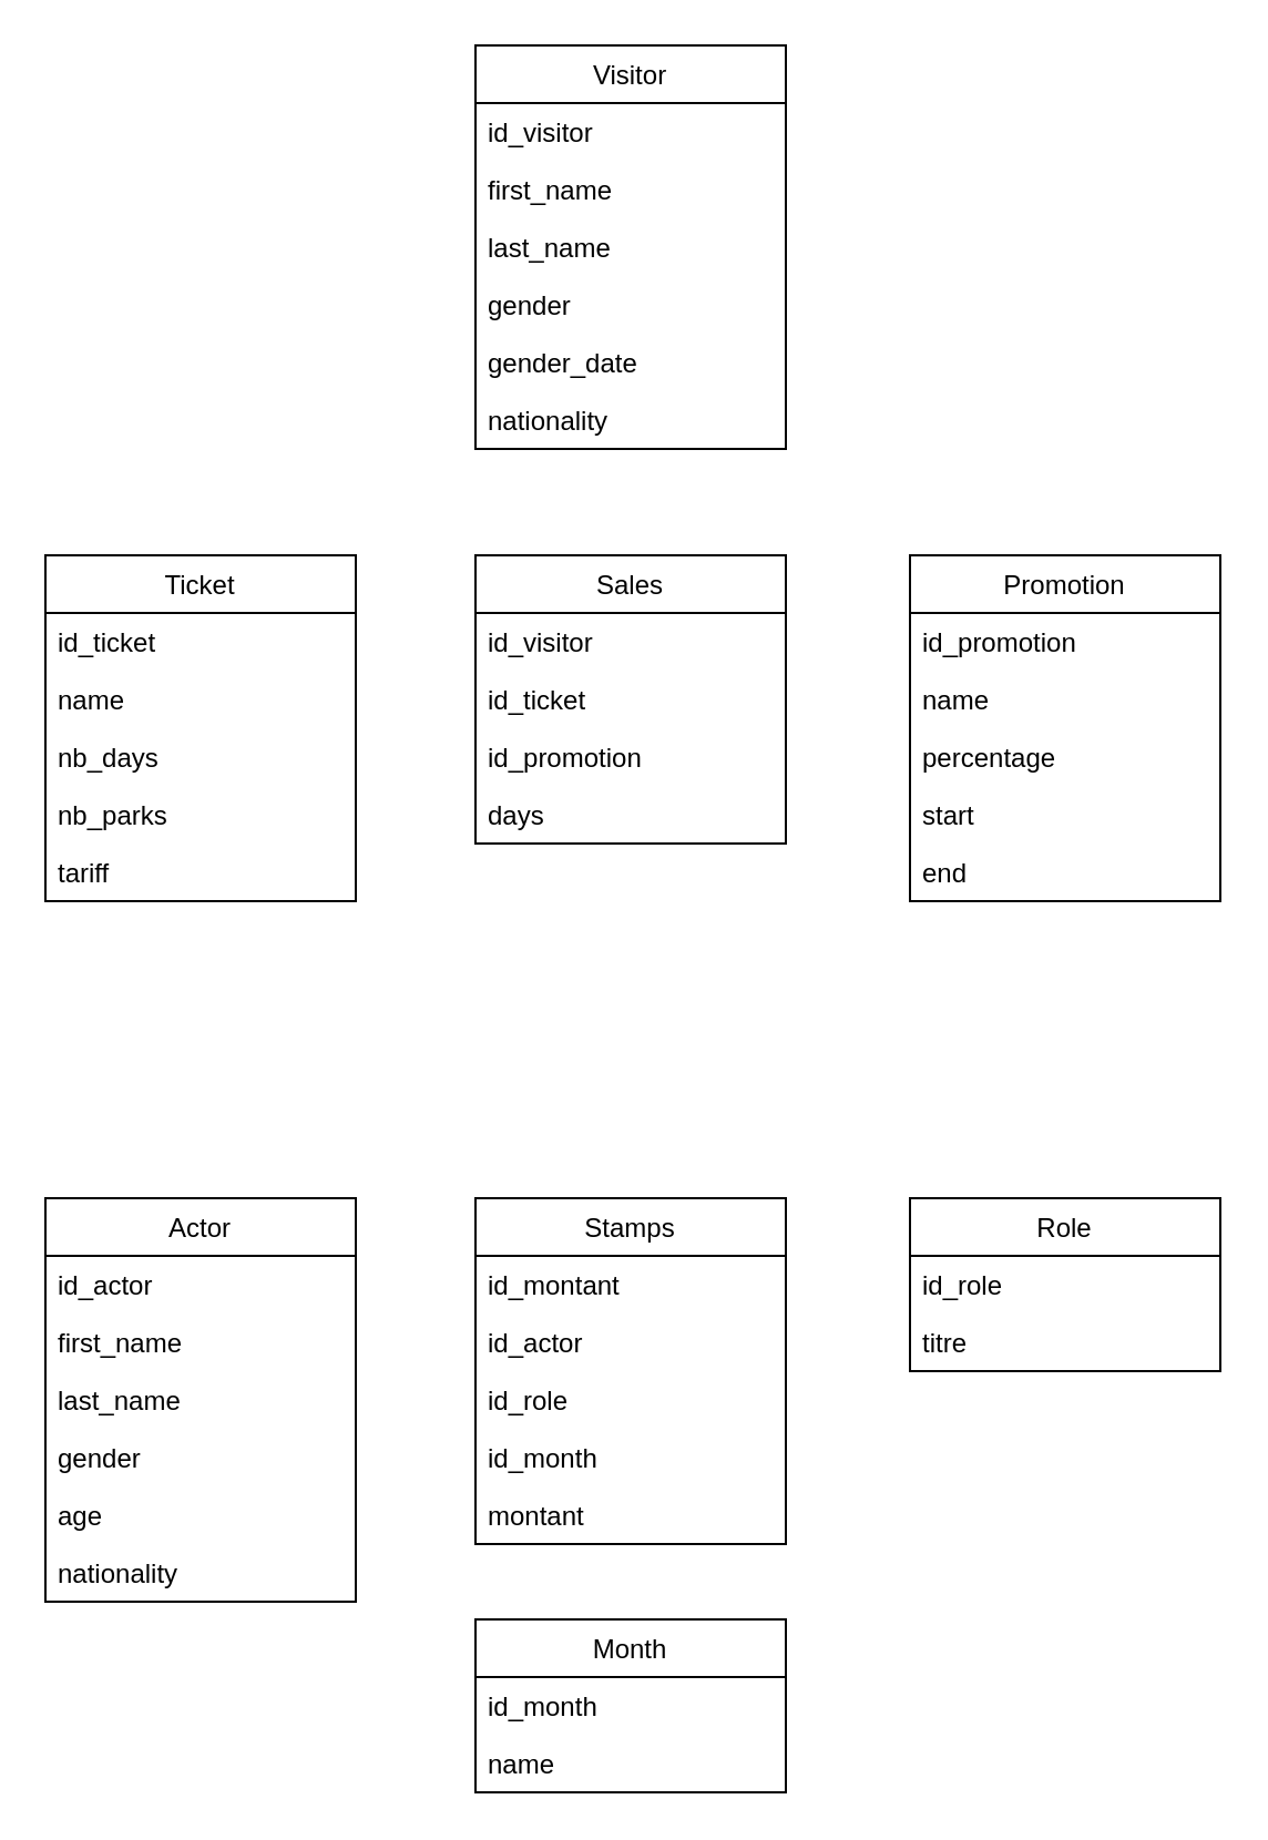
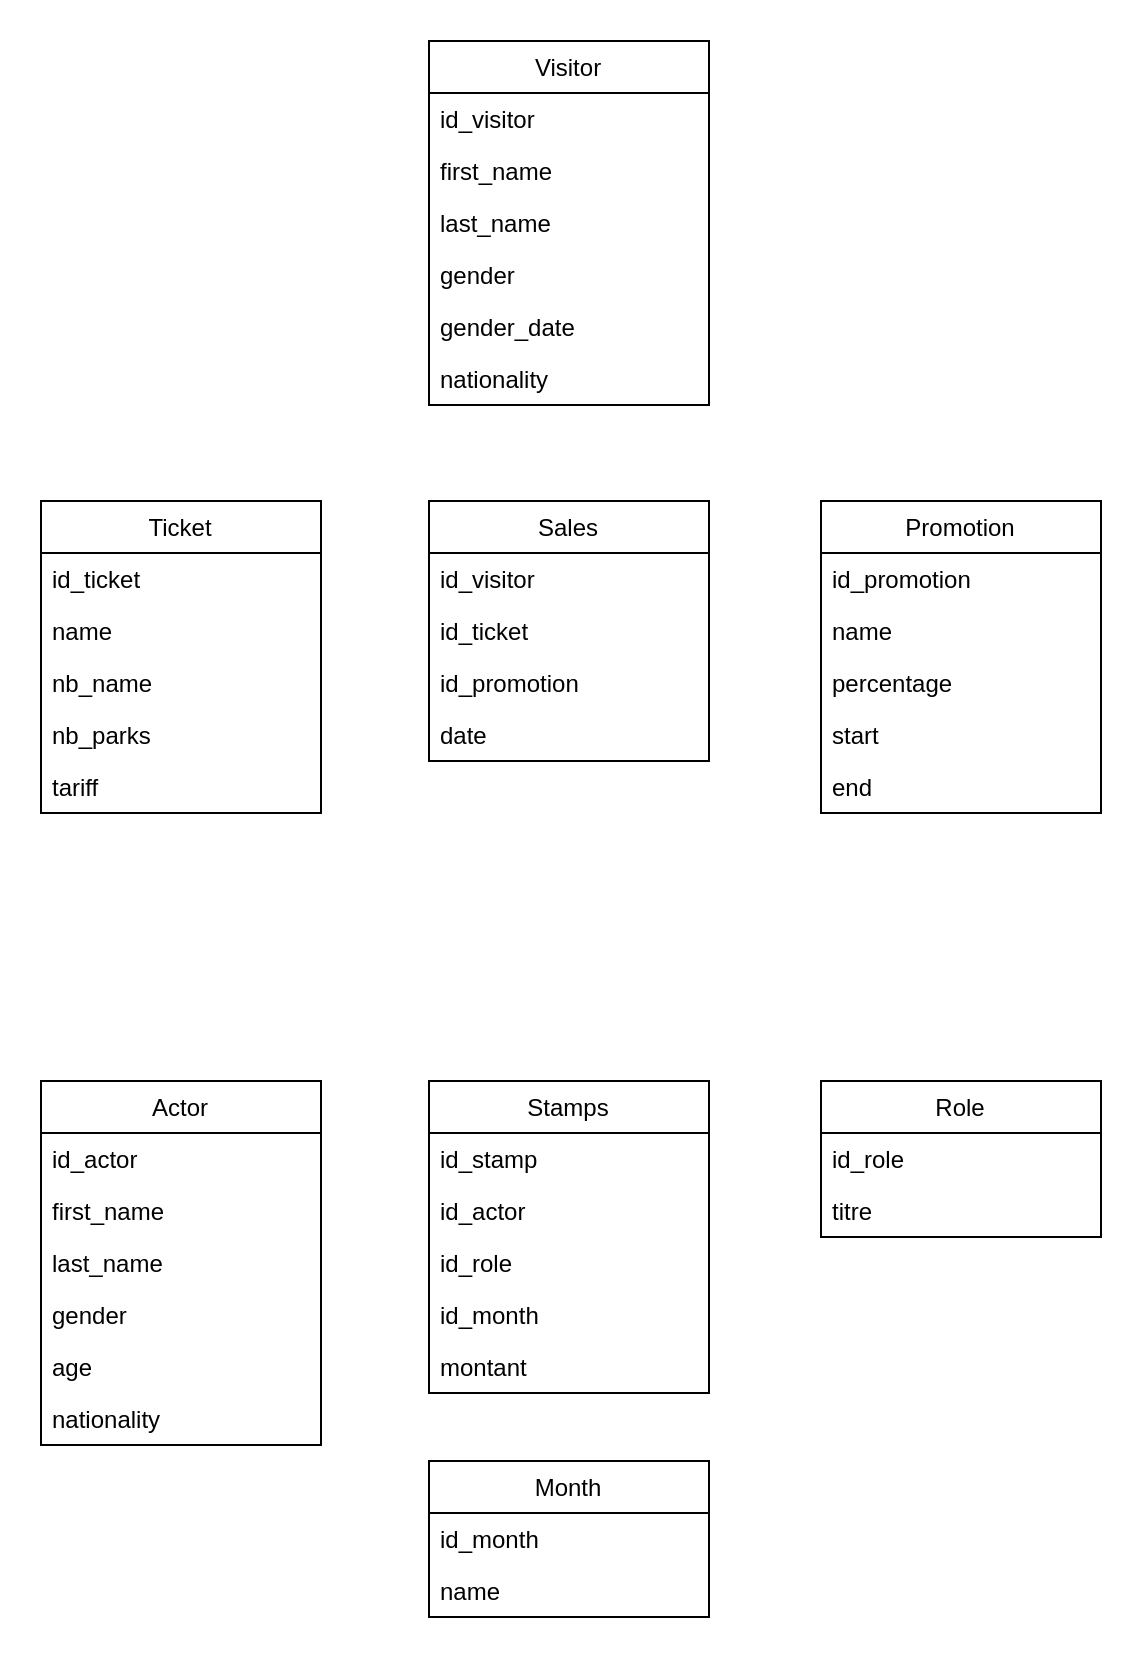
  <mxCell id="0" />
  <mxCell id="1" parent="0" />
  <mxCell id="2" value="Sales" style="swimlane;fontStyle=0;childLayout=stackLayout;horizontal=1;startSize=26;fillColor=none;horizontalStack=0;resizeParent=1;resizeParentMax=0;resizeLast=0;collapsible=1;marginBottom=0;" vertex="1" parent="1"><mxGeometry x="214" y="250" width="140" height="130" as="geometry"><mxRectangle x="210" y="180" width="60" height="26" as="alternateBounds" /></mxGeometry></mxCell>
  <mxCell id="3" value="id_visitor" style="text;strokeColor=none;fillColor=none;align=left;verticalAlign=top;spacingLeft=4;spacingRight=4;overflow=hidden;rotatable=0;points=[[0,0.5],[1,0.5]];portConstraint=eastwest;" vertex="1" parent="2"><mxGeometry y="26" width="140" height="26" as="geometry" /></mxCell>
  <mxCell id="4" value="id_ticket" style="text;strokeColor=none;fillColor=none;align=left;verticalAlign=top;spacingLeft=4;spacingRight=4;overflow=hidden;rotatable=0;points=[[0,0.5],[1,0.5]];portConstraint=eastwest;" vertex="1" parent="2"><mxGeometry y="52" width="140" height="26" as="geometry" /></mxCell>
  <mxCell id="5" value="id_promotion" style="text;strokeColor=none;fillColor=none;align=left;verticalAlign=top;spacingLeft=4;spacingRight=4;overflow=hidden;rotatable=0;points=[[0,0.5],[1,0.5]];portConstraint=eastwest;" vertex="1" parent="2"><mxGeometry y="78" width="140" height="26" as="geometry" /></mxCell>
- <mxCell id="6" value="days" style="text;strokeColor=none;fillColor=none;align=left;verticalAlign=top;spacingLeft=4;spacingRight=4;overflow=hidden;rotatable=0;points=[[0,0.5],[1,0.5]];portConstraint=eastwest;" vertex="1" parent="2"><mxGeometry y="104" width="140" height="26" as="geometry" /></mxCell>
+ <mxCell id="6" value="date" style="text;strokeColor=none;fillColor=none;align=left;verticalAlign=top;spacingLeft=4;spacingRight=4;overflow=hidden;rotatable=0;points=[[0,0.5],[1,0.5]];portConstraint=eastwest;" vertex="1" parent="2"><mxGeometry y="104" width="140" height="26" as="geometry" /></mxCell>
  <mxCell id="7" value="Ticket" style="swimlane;fontStyle=0;childLayout=stackLayout;horizontal=1;startSize=26;fillColor=none;horizontalStack=0;resizeParent=1;resizeParentMax=0;resizeLast=0;collapsible=1;marginBottom=0;" vertex="1" parent="1"><mxGeometry x="20" y="250" width="140" height="156" as="geometry"><mxRectangle x="210" y="180" width="60" height="26" as="alternateBounds" /></mxGeometry></mxCell>
  <mxCell id="8" value="id_ticket" style="text;strokeColor=none;fillColor=none;align=left;verticalAlign=top;spacingLeft=4;spacingRight=4;overflow=hidden;rotatable=0;points=[[0,0.5],[1,0.5]];portConstraint=eastwest;" vertex="1" parent="7"><mxGeometry y="26" width="140" height="26" as="geometry" /></mxCell>
  <mxCell id="9" value="name" style="text;strokeColor=none;fillColor=none;align=left;verticalAlign=top;spacingLeft=4;spacingRight=4;overflow=hidden;rotatable=0;points=[[0,0.5],[1,0.5]];portConstraint=eastwest;" vertex="1" parent="7"><mxGeometry y="52" width="140" height="26" as="geometry" /></mxCell>
- <mxCell id="10" value="nb_days" style="text;strokeColor=none;fillColor=none;align=left;verticalAlign=top;spacingLeft=4;spacingRight=4;overflow=hidden;rotatable=0;points=[[0,0.5],[1,0.5]];portConstraint=eastwest;" vertex="1" parent="7"><mxGeometry y="78" width="140" height="26" as="geometry" /></mxCell>
+ <mxCell id="10" value="nb_name" style="text;strokeColor=none;fillColor=none;align=left;verticalAlign=top;spacingLeft=4;spacingRight=4;overflow=hidden;rotatable=0;points=[[0,0.5],[1,0.5]];portConstraint=eastwest;" vertex="1" parent="7"><mxGeometry y="78" width="140" height="26" as="geometry" /></mxCell>
  <mxCell id="11" value="nb_parks" style="text;strokeColor=none;fillColor=none;align=left;verticalAlign=top;spacingLeft=4;spacingRight=4;overflow=hidden;rotatable=0;points=[[0,0.5],[1,0.5]];portConstraint=eastwest;" vertex="1" parent="7"><mxGeometry y="104" width="140" height="26" as="geometry" /></mxCell>
  <mxCell id="12" value="tariff" style="text;strokeColor=none;fillColor=none;align=left;verticalAlign=top;spacingLeft=4;spacingRight=4;overflow=hidden;rotatable=0;points=[[0,0.5],[1,0.5]];portConstraint=eastwest;" vertex="1" parent="7"><mxGeometry y="130" width="140" height="26" as="geometry" /></mxCell>
  <mxCell id="13" value="Promotion" style="swimlane;fontStyle=0;childLayout=stackLayout;horizontal=1;startSize=26;fillColor=none;horizontalStack=0;resizeParent=1;resizeParentMax=0;resizeLast=0;collapsible=1;marginBottom=0;" vertex="1" parent="1"><mxGeometry x="410" y="250" width="140" height="156" as="geometry"><mxRectangle x="210" y="180" width="60" height="26" as="alternateBounds" /></mxGeometry></mxCell>
  <mxCell id="14" value="id_promotion" style="text;strokeColor=none;fillColor=none;align=left;verticalAlign=top;spacingLeft=4;spacingRight=4;overflow=hidden;rotatable=0;points=[[0,0.5],[1,0.5]];portConstraint=eastwest;" vertex="1" parent="13"><mxGeometry y="26" width="140" height="26" as="geometry" /></mxCell>
  <mxCell id="15" value="name" style="text;strokeColor=none;fillColor=none;align=left;verticalAlign=top;spacingLeft=4;spacingRight=4;overflow=hidden;rotatable=0;points=[[0,0.5],[1,0.5]];portConstraint=eastwest;" vertex="1" parent="13"><mxGeometry y="52" width="140" height="26" as="geometry" /></mxCell>
  <mxCell id="16" value="percentage" style="text;strokeColor=none;fillColor=none;align=left;verticalAlign=top;spacingLeft=4;spacingRight=4;overflow=hidden;rotatable=0;points=[[0,0.5],[1,0.5]];portConstraint=eastwest;" vertex="1" parent="13"><mxGeometry y="78" width="140" height="26" as="geometry" /></mxCell>
  <mxCell id="17" value="start" style="text;strokeColor=none;fillColor=none;align=left;verticalAlign=top;spacingLeft=4;spacingRight=4;overflow=hidden;rotatable=0;points=[[0,0.5],[1,0.5]];portConstraint=eastwest;" vertex="1" parent="13"><mxGeometry y="104" width="140" height="26" as="geometry" /></mxCell>
  <mxCell id="18" value="end" style="text;strokeColor=none;fillColor=none;align=left;verticalAlign=top;spacingLeft=4;spacingRight=4;overflow=hidden;rotatable=0;points=[[0,0.5],[1,0.5]];portConstraint=eastwest;" vertex="1" parent="13"><mxGeometry y="130" width="140" height="26" as="geometry" /></mxCell>
  <mxCell id="19" value="Visitor" style="swimlane;fontStyle=0;childLayout=stackLayout;horizontal=1;startSize=26;fillColor=none;horizontalStack=0;resizeParent=1;resizeParentMax=0;resizeLast=0;collapsible=1;marginBottom=0;" vertex="1" parent="1"><mxGeometry x="214" y="20" width="140" height="182" as="geometry"><mxRectangle x="210" y="180" width="60" height="26" as="alternateBounds" /></mxGeometry></mxCell>
  <mxCell id="20" value="id_visitor" style="text;strokeColor=none;fillColor=none;align=left;verticalAlign=top;spacingLeft=4;spacingRight=4;overflow=hidden;rotatable=0;points=[[0,0.5],[1,0.5]];portConstraint=eastwest;" vertex="1" parent="19"><mxGeometry y="26" width="140" height="26" as="geometry" /></mxCell>
  <mxCell id="21" value="first_name" style="text;strokeColor=none;fillColor=none;align=left;verticalAlign=top;spacingLeft=4;spacingRight=4;overflow=hidden;rotatable=0;points=[[0,0.5],[1,0.5]];portConstraint=eastwest;" vertex="1" parent="19"><mxGeometry y="52" width="140" height="26" as="geometry" /></mxCell>
  <mxCell id="22" value="last_name" style="text;strokeColor=none;fillColor=none;align=left;verticalAlign=top;spacingLeft=4;spacingRight=4;overflow=hidden;rotatable=0;points=[[0,0.5],[1,0.5]];portConstraint=eastwest;" vertex="1" parent="19"><mxGeometry y="78" width="140" height="26" as="geometry" /></mxCell>
  <mxCell id="23" value="gender" style="text;strokeColor=none;fillColor=none;align=left;verticalAlign=top;spacingLeft=4;spacingRight=4;overflow=hidden;rotatable=0;points=[[0,0.5],[1,0.5]];portConstraint=eastwest;" vertex="1" parent="19"><mxGeometry y="104" width="140" height="26" as="geometry" /></mxCell>
  <mxCell id="24" value="gender_date" style="text;strokeColor=none;fillColor=none;align=left;verticalAlign=top;spacingLeft=4;spacingRight=4;overflow=hidden;rotatable=0;points=[[0,0.5],[1,0.5]];portConstraint=eastwest;" vertex="1" parent="19"><mxGeometry y="130" width="140" height="26" as="geometry" /></mxCell>
  <mxCell id="25" value="nationality" style="text;strokeColor=none;fillColor=none;align=left;verticalAlign=top;spacingLeft=4;spacingRight=4;overflow=hidden;rotatable=0;points=[[0,0.5],[1,0.5]];portConstraint=eastwest;" vertex="1" parent="19"><mxGeometry y="156" width="140" height="26" as="geometry" /></mxCell>
  <mxCell id="26" value="Stamps" style="swimlane;fontStyle=0;childLayout=stackLayout;horizontal=1;startSize=26;fillColor=none;horizontalStack=0;resizeParent=1;resizeParentMax=0;resizeLast=0;collapsible=1;marginBottom=0;" vertex="1" parent="1"><mxGeometry x="214" y="540" width="140" height="156" as="geometry"><mxRectangle x="210" y="180" width="60" height="26" as="alternateBounds" /></mxGeometry></mxCell>
- <mxCell id="27" value="id_montant" style="text;strokeColor=none;fillColor=none;align=left;verticalAlign=top;spacingLeft=4;spacingRight=4;overflow=hidden;rotatable=0;points=[[0,0.5],[1,0.5]];portConstraint=eastwest;" vertex="1" parent="26"><mxGeometry y="26" width="140" height="26" as="geometry" /></mxCell>
+ <mxCell id="27" value="id_stamp" style="text;strokeColor=none;fillColor=none;align=left;verticalAlign=top;spacingLeft=4;spacingRight=4;overflow=hidden;rotatable=0;points=[[0,0.5],[1,0.5]];portConstraint=eastwest;" vertex="1" parent="26"><mxGeometry y="26" width="140" height="26" as="geometry" /></mxCell>
  <mxCell id="28" value="id_actor" style="text;strokeColor=none;fillColor=none;align=left;verticalAlign=top;spacingLeft=4;spacingRight=4;overflow=hidden;rotatable=0;points=[[0,0.5],[1,0.5]];portConstraint=eastwest;" vertex="1" parent="26"><mxGeometry y="52" width="140" height="26" as="geometry" /></mxCell>
  <mxCell id="29" value="id_role" style="text;strokeColor=none;fillColor=none;align=left;verticalAlign=top;spacingLeft=4;spacingRight=4;overflow=hidden;rotatable=0;points=[[0,0.5],[1,0.5]];portConstraint=eastwest;" vertex="1" parent="26"><mxGeometry y="78" width="140" height="26" as="geometry" /></mxCell>
  <mxCell id="30" value="id_month" style="text;strokeColor=none;fillColor=none;align=left;verticalAlign=top;spacingLeft=4;spacingRight=4;overflow=hidden;rotatable=0;points=[[0,0.5],[1,0.5]];portConstraint=eastwest;" vertex="1" parent="26"><mxGeometry y="104" width="140" height="26" as="geometry" /></mxCell>
  <mxCell id="31" value="montant" style="text;strokeColor=none;fillColor=none;align=left;verticalAlign=top;spacingLeft=4;spacingRight=4;overflow=hidden;rotatable=0;points=[[0,0.5],[1,0.5]];portConstraint=eastwest;" vertex="1" parent="26"><mxGeometry y="130" width="140" height="26" as="geometry" /></mxCell>
  <mxCell id="32" value="Role" style="swimlane;fontStyle=0;childLayout=stackLayout;horizontal=1;startSize=26;fillColor=none;horizontalStack=0;resizeParent=1;resizeParentMax=0;resizeLast=0;collapsible=1;marginBottom=0;" vertex="1" parent="1"><mxGeometry x="410" y="540" width="140" height="78" as="geometry"><mxRectangle x="210" y="180" width="60" height="26" as="alternateBounds" /></mxGeometry></mxCell>
  <mxCell id="33" value="id_role" style="text;strokeColor=none;fillColor=none;align=left;verticalAlign=top;spacingLeft=4;spacingRight=4;overflow=hidden;rotatable=0;points=[[0,0.5],[1,0.5]];portConstraint=eastwest;" vertex="1" parent="32"><mxGeometry y="26" width="140" height="26" as="geometry" /></mxCell>
  <mxCell id="34" value="titre" style="text;strokeColor=none;fillColor=none;align=left;verticalAlign=top;spacingLeft=4;spacingRight=4;overflow=hidden;rotatable=0;points=[[0,0.5],[1,0.5]];portConstraint=eastwest;" vertex="1" parent="32"><mxGeometry y="52" width="140" height="26" as="geometry" /></mxCell>
  <mxCell id="35" value="Actor" style="swimlane;fontStyle=0;childLayout=stackLayout;horizontal=1;startSize=26;fillColor=none;horizontalStack=0;resizeParent=1;resizeParentMax=0;resizeLast=0;collapsible=1;marginBottom=0;" vertex="1" parent="1"><mxGeometry x="20" y="540" width="140" height="182" as="geometry"><mxRectangle x="210" y="180" width="60" height="26" as="alternateBounds" /></mxGeometry></mxCell>
  <mxCell id="36" value="id_actor" style="text;strokeColor=none;fillColor=none;align=left;verticalAlign=top;spacingLeft=4;spacingRight=4;overflow=hidden;rotatable=0;points=[[0,0.5],[1,0.5]];portConstraint=eastwest;" vertex="1" parent="35"><mxGeometry y="26" width="140" height="26" as="geometry" /></mxCell>
  <mxCell id="37" value="first_name" style="text;strokeColor=none;fillColor=none;align=left;verticalAlign=top;spacingLeft=4;spacingRight=4;overflow=hidden;rotatable=0;points=[[0,0.5],[1,0.5]];portConstraint=eastwest;" vertex="1" parent="35"><mxGeometry y="52" width="140" height="26" as="geometry" /></mxCell>
  <mxCell id="38" value="last_name" style="text;strokeColor=none;fillColor=none;align=left;verticalAlign=top;spacingLeft=4;spacingRight=4;overflow=hidden;rotatable=0;points=[[0,0.5],[1,0.5]];portConstraint=eastwest;" vertex="1" parent="35"><mxGeometry y="78" width="140" height="26" as="geometry" /></mxCell>
  <mxCell id="39" value="gender" style="text;strokeColor=none;fillColor=none;align=left;verticalAlign=top;spacingLeft=4;spacingRight=4;overflow=hidden;rotatable=0;points=[[0,0.5],[1,0.5]];portConstraint=eastwest;" vertex="1" parent="35"><mxGeometry y="104" width="140" height="26" as="geometry" /></mxCell>
  <mxCell id="40" value="age" style="text;strokeColor=none;fillColor=none;align=left;verticalAlign=top;spacingLeft=4;spacingRight=4;overflow=hidden;rotatable=0;points=[[0,0.5],[1,0.5]];portConstraint=eastwest;" vertex="1" parent="35"><mxGeometry y="130" width="140" height="26" as="geometry" /></mxCell>
  <mxCell id="41" value="nationality" style="text;strokeColor=none;fillColor=none;align=left;verticalAlign=top;spacingLeft=4;spacingRight=4;overflow=hidden;rotatable=0;points=[[0,0.5],[1,0.5]];portConstraint=eastwest;" vertex="1" parent="35"><mxGeometry y="156" width="140" height="26" as="geometry" /></mxCell>
  <mxCell id="42" value="Month" style="swimlane;fontStyle=0;childLayout=stackLayout;horizontal=1;startSize=26;fillColor=none;horizontalStack=0;resizeParent=1;resizeParentMax=0;resizeLast=0;collapsible=1;marginBottom=0;" vertex="1" parent="1"><mxGeometry x="214" y="730" width="140" height="78" as="geometry"><mxRectangle x="210" y="180" width="60" height="26" as="alternateBounds" /></mxGeometry></mxCell>
  <mxCell id="43" value="id_month" style="text;strokeColor=none;fillColor=none;align=left;verticalAlign=top;spacingLeft=4;spacingRight=4;overflow=hidden;rotatable=0;points=[[0,0.5],[1,0.5]];portConstraint=eastwest;" vertex="1" parent="42"><mxGeometry y="26" width="140" height="26" as="geometry" /></mxCell>
  <mxCell id="44" value="name" style="text;strokeColor=none;fillColor=none;align=left;verticalAlign=top;spacingLeft=4;spacingRight=4;overflow=hidden;rotatable=0;points=[[0,0.5],[1,0.5]];portConstraint=eastwest;" vertex="1" parent="42"><mxGeometry y="52" width="140" height="26" as="geometry" /></mxCell>
